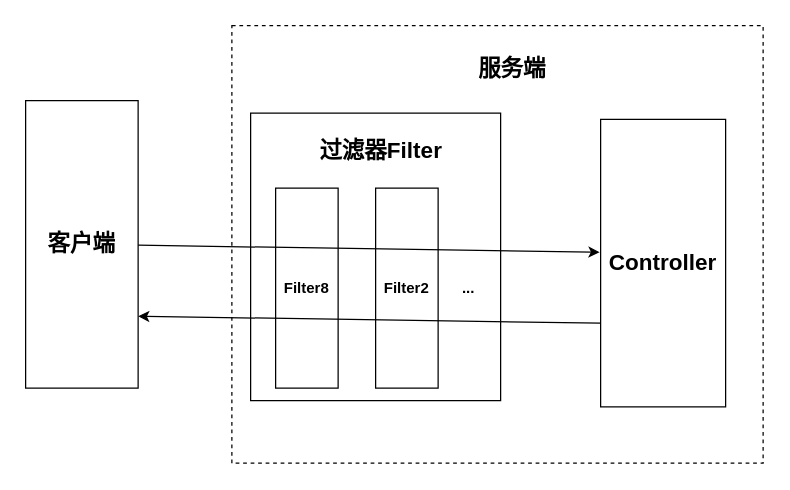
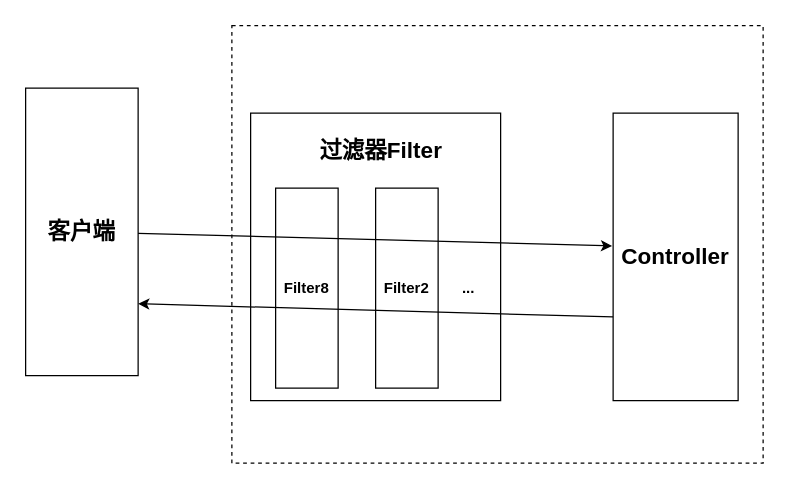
  <mxCell id="0" />
  <mxCell id="1" parent="0" />
  <mxCell id="2" value="" style="rounded=0;whiteSpace=wrap;html=1;fontSize=18;fillColor=none;dashed=1;" vertex="1" parent="1"><mxGeometry x="185" y="20" width="425" height="350" as="geometry" /></mxCell>
  <mxCell id="3" style="edgeStyle=none;rounded=0;orthogonalLoop=1;jettySize=auto;html=1;fontSize=18;entryX=-0.008;entryY=0.462;entryDx=0;entryDy=0;entryPerimeter=0;" edge="1" parent="1" source="5" target="7"><mxGeometry relative="1" as="geometry" /></mxCell>
  <mxCell id="4" value="" style="rounded=0;whiteSpace=wrap;html=1;fillColor=none;" vertex="1" parent="1"><mxGeometry x="200" y="90" width="200" height="230" as="geometry" /></mxCell>
- <mxCell id="5" value="&lt;b&gt;&lt;font style=&quot;font-size: 18px&quot;&gt;客户端&lt;/font&gt;&lt;/b&gt;" style="rounded=0;whiteSpace=wrap;html=1;fillColor=none;" vertex="1" parent="1"><mxGeometry x="20" y="80" width="90" height="230" as="geometry" /></mxCell>
+ <mxCell id="5" value="&lt;b&gt;&lt;font style=&quot;font-size: 18px&quot;&gt;客户端&lt;/font&gt;&lt;/b&gt;" style="rounded=0;whiteSpace=wrap;html=1;fillColor=none;" vertex="1" parent="1"><mxGeometry x="20" y="70" width="90" height="230" as="geometry" /></mxCell>
  <mxCell id="6" style="edgeStyle=none;rounded=0;orthogonalLoop=1;jettySize=auto;html=1;exitX=0;exitY=0.709;exitDx=0;exitDy=0;entryX=1;entryY=0.75;entryDx=0;entryDy=0;fontSize=18;exitPerimeter=0;" edge="1" parent="1" source="7" target="5"><mxGeometry relative="1" as="geometry" /></mxCell>
- <mxCell id="7" value="&lt;font style=&quot;font-size: 18px&quot;&gt;&lt;b&gt;Controller&lt;/b&gt;&lt;/font&gt;" style="rounded=0;whiteSpace=wrap;html=1;fillColor=none;" vertex="1" parent="1"><mxGeometry x="480" y="95" width="100" height="230" as="geometry" /></mxCell>
+ <mxCell id="7" value="&lt;font style=&quot;font-size: 18px&quot;&gt;&lt;b&gt;Controller&lt;/b&gt;&lt;/font&gt;" style="rounded=0;whiteSpace=wrap;html=1;fillColor=none;" vertex="1" parent="1"><mxGeometry x="490" y="90" width="100" height="230" as="geometry" /></mxCell>
  <mxCell id="8" value="&lt;b&gt;Filter8&lt;/b&gt;" style="rounded=0;whiteSpace=wrap;html=1;fillColor=none;" vertex="1" parent="1"><mxGeometry x="220" y="150" width="50" height="160" as="geometry" /></mxCell>
  <mxCell id="9" value="&lt;b&gt;Filter2&lt;/b&gt;" style="rounded=0;whiteSpace=wrap;html=1;fillColor=none;" vertex="1" parent="1"><mxGeometry x="300" y="150" width="50" height="160" as="geometry" /></mxCell>
  <mxCell id="10" value="&lt;b&gt;...&lt;/b&gt;" style="text;html=1;resizable=0;autosize=1;align=center;verticalAlign=middle;points=[];fillColor=none;strokeColor=none;rounded=0;" vertex="1" parent="1"><mxGeometry x="359" y="220" width="30" height="20" as="geometry" /></mxCell>
  <mxCell id="11" value="&lt;b&gt;&lt;font style=&quot;font-size: 18px&quot;&gt;过滤器Filter&lt;/font&gt;&lt;/b&gt;" style="text;html=1;resizable=0;autosize=1;align=center;verticalAlign=middle;points=[];fillColor=none;strokeColor=none;rounded=0;" vertex="1" parent="1"><mxGeometry x="249" y="110" width="110" height="20" as="geometry" /></mxCell>
- <mxCell id="12" value="&lt;b&gt;服务端&lt;/b&gt;" style="text;html=1;resizable=0;autosize=1;align=center;verticalAlign=middle;points=[];fillColor=none;strokeColor=none;rounded=0;dashed=1;fontSize=18;" vertex="1" parent="1"><mxGeometry x="374" y="40" width="70" height="30" as="geometry" /></mxCell>
